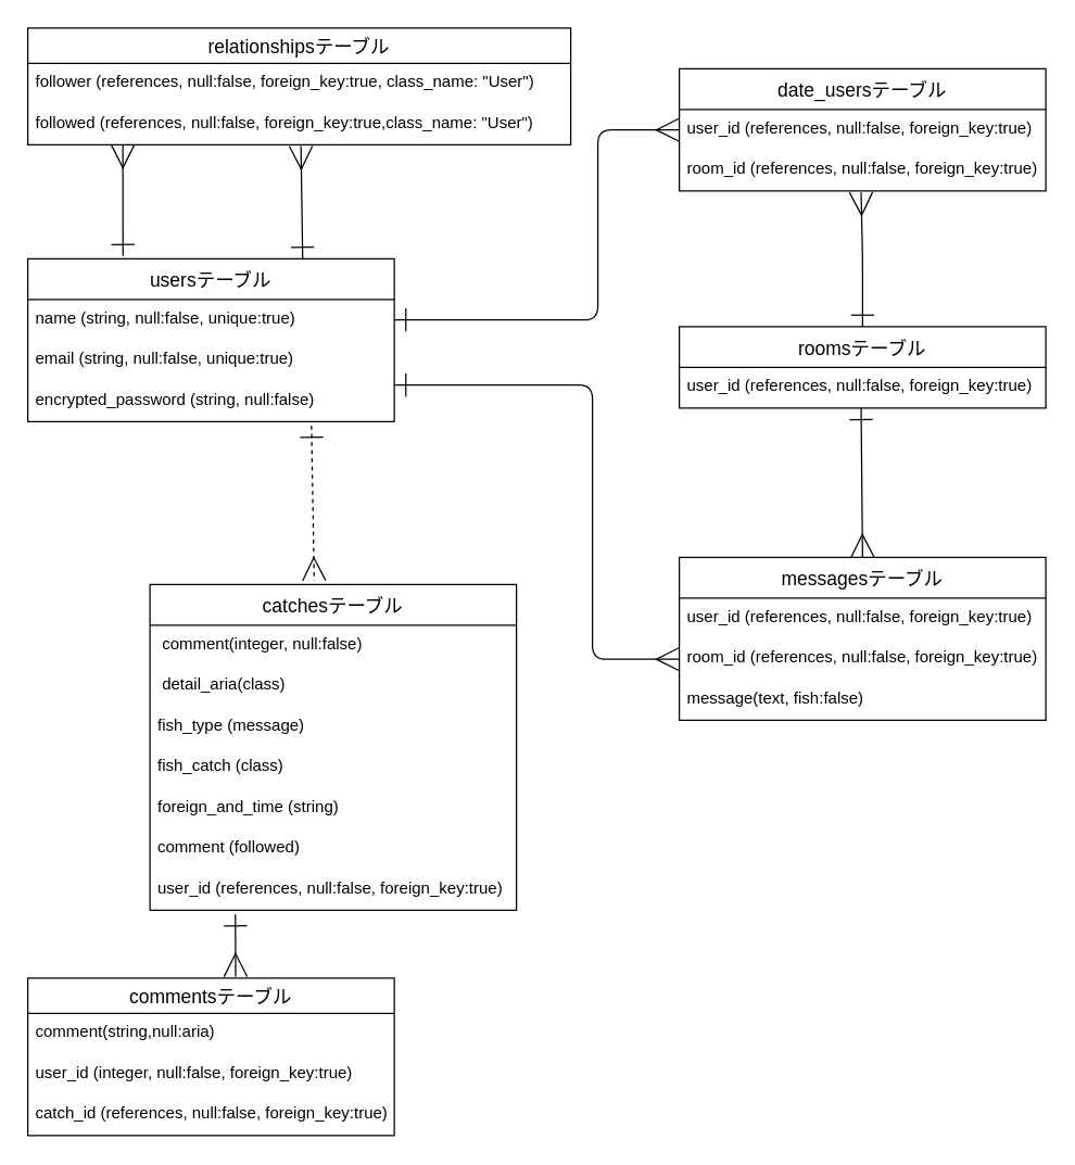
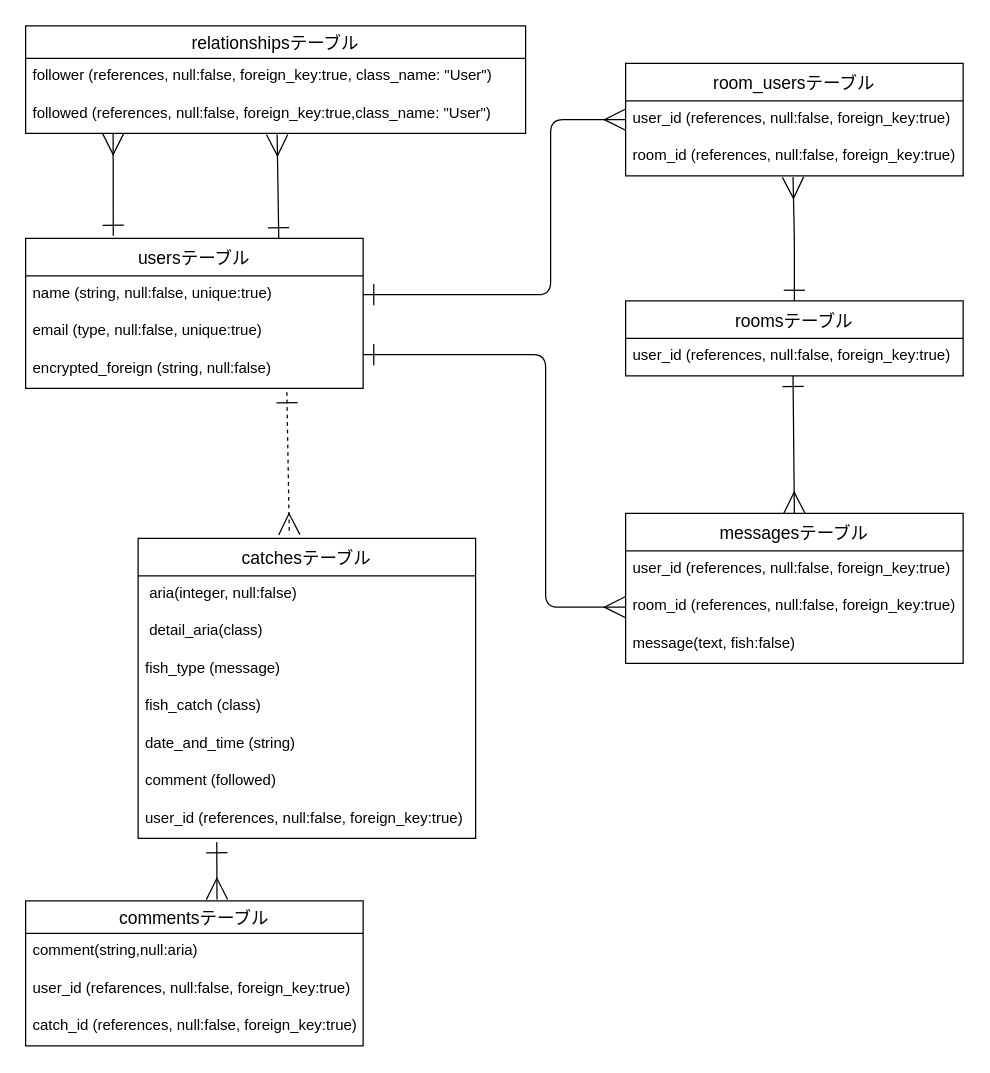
  <mxCell id="0" />
  <mxCell id="1" parent="0" />
  <mxCell id="2" value="usersテーブル" style="swimlane;fontStyle=0;childLayout=stackLayout;horizontal=1;startSize=30;horizontalStack=0;resizeParent=1;resizeParentMax=0;resizeLast=0;collapsible=1;marginBottom=0;align=center;fontSize=14;" parent="1" vertex="1"><mxGeometry x="20" y="190" width="270" height="120" as="geometry" /></mxCell>
  <mxCell id="3" value="name (string, null:false, unique:true)" style="text;strokeColor=none;fillColor=none;spacingLeft=4;spacingRight=4;overflow=hidden;rotatable=0;points=[[0,0.5],[1,0.5]];portConstraint=eastwest;fontSize=12;" parent="2" vertex="1"><mxGeometry y="30" width="270" height="30" as="geometry" /></mxCell>
- <mxCell id="4" value="email (string, null:false, unique:true)" style="text;strokeColor=none;fillColor=none;spacingLeft=4;spacingRight=4;overflow=hidden;rotatable=0;points=[[0,0.5],[1,0.5]];portConstraint=eastwest;fontSize=12;" parent="2" vertex="1"><mxGeometry y="60" width="270" height="30" as="geometry" /></mxCell>
- <mxCell id="5" value="encrypted_password (string, null:false)" style="text;strokeColor=none;fillColor=none;spacingLeft=4;spacingRight=4;overflow=hidden;rotatable=0;points=[[0,0.5],[1,0.5]];portConstraint=eastwest;fontSize=12;" parent="2" vertex="1"><mxGeometry y="90" width="270" height="30" as="geometry" /></mxCell>
+ <mxCell id="4" value="email (type, null:false, unique:true)" style="text;strokeColor=none;fillColor=none;spacingLeft=4;spacingRight=4;overflow=hidden;rotatable=0;points=[[0,0.5],[1,0.5]];portConstraint=eastwest;fontSize=12;" parent="2" vertex="1"><mxGeometry y="60" width="270" height="30" as="geometry" /></mxCell>
+ <mxCell id="5" value="encrypted_foreign (string, null:false)" style="text;strokeColor=none;fillColor=none;spacingLeft=4;spacingRight=4;overflow=hidden;rotatable=0;points=[[0,0.5],[1,0.5]];portConstraint=eastwest;fontSize=12;" parent="2" vertex="1"><mxGeometry y="90" width="270" height="30" as="geometry" /></mxCell>
  <mxCell id="6" value="catchesテーブル" style="swimlane;fontStyle=0;childLayout=stackLayout;horizontal=1;startSize=30;horizontalStack=0;resizeParent=1;resizeParentMax=0;resizeLast=0;collapsible=1;marginBottom=0;align=center;fontSize=14;" parent="1" vertex="1"><mxGeometry x="110" y="430" width="270" height="240" as="geometry" /></mxCell>
- <mxCell id="7" value=" comment(integer, null:false)" style="text;strokeColor=none;fillColor=none;spacingLeft=4;spacingRight=4;overflow=hidden;rotatable=0;points=[[0,0.5],[1,0.5]];portConstraint=eastwest;fontSize=12;" parent="6" vertex="1"><mxGeometry y="30" width="270" height="30" as="geometry" /></mxCell>
+ <mxCell id="7" value=" aria(integer, null:false)" style="text;strokeColor=none;fillColor=none;spacingLeft=4;spacingRight=4;overflow=hidden;rotatable=0;points=[[0,0.5],[1,0.5]];portConstraint=eastwest;fontSize=12;" parent="6" vertex="1"><mxGeometry y="30" width="270" height="30" as="geometry" /></mxCell>
  <mxCell id="8" value=" detail_aria(class)" style="text;strokeColor=none;fillColor=none;spacingLeft=4;spacingRight=4;overflow=hidden;rotatable=0;points=[[0,0.5],[1,0.5]];portConstraint=eastwest;fontSize=12;" parent="6" vertex="1"><mxGeometry y="60" width="270" height="30" as="geometry" /></mxCell>
  <mxCell id="9" value="fish_type (message)" style="text;strokeColor=none;fillColor=none;spacingLeft=4;spacingRight=4;overflow=hidden;rotatable=0;points=[[0,0.5],[1,0.5]];portConstraint=eastwest;fontSize=12;" parent="6" vertex="1"><mxGeometry y="90" width="270" height="30" as="geometry" /></mxCell>
  <mxCell id="10" value="fish_catch (class)" style="text;strokeColor=none;fillColor=none;spacingLeft=4;spacingRight=4;overflow=hidden;rotatable=0;points=[[0,0.5],[1,0.5]];portConstraint=eastwest;fontSize=12;" parent="6" vertex="1"><mxGeometry y="120" width="270" height="30" as="geometry" /></mxCell>
- <mxCell id="11" value="foreign_and_time (string)" style="text;strokeColor=none;fillColor=none;spacingLeft=4;spacingRight=4;overflow=hidden;rotatable=0;points=[[0,0.5],[1,0.5]];portConstraint=eastwest;fontSize=12;" parent="6" vertex="1"><mxGeometry y="150" width="270" height="30" as="geometry" /></mxCell>
+ <mxCell id="11" value="date_and_time (string)" style="text;strokeColor=none;fillColor=none;spacingLeft=4;spacingRight=4;overflow=hidden;rotatable=0;points=[[0,0.5],[1,0.5]];portConstraint=eastwest;fontSize=12;" parent="6" vertex="1"><mxGeometry y="150" width="270" height="30" as="geometry" /></mxCell>
  <mxCell id="12" value="comment (followed)" style="text;strokeColor=none;fillColor=none;spacingLeft=4;spacingRight=4;overflow=hidden;rotatable=0;points=[[0,0.5],[1,0.5]];portConstraint=eastwest;fontSize=12;" parent="6" vertex="1"><mxGeometry y="180" width="270" height="30" as="geometry" /></mxCell>
  <mxCell id="13" value="user_id (references, null:false, foreign_key:true)" style="text;strokeColor=none;fillColor=none;spacingLeft=4;spacingRight=4;overflow=hidden;rotatable=0;points=[[0,0.5],[1,0.5]];portConstraint=eastwest;fontSize=12;" parent="6" vertex="1"><mxGeometry y="210" width="270" height="30" as="geometry" /></mxCell>
  <mxCell id="14" style="html=1;startArrow=ERone;startFill=0;endArrow=ERmany;endFill=0;startSize=15;endSize=15;exitX=0.774;exitY=1.1;exitDx=0;exitDy=0;exitPerimeter=0;entryX=0.448;entryY=-0.012;entryDx=0;entryDy=0;entryPerimeter=0;dashed=1;" parent="1" source="5" target="6" edge="1"><mxGeometry relative="1" as="geometry"><mxPoint x="230" y="320" as="sourcePoint" /><mxPoint x="230" y="420" as="targetPoint" /></mxGeometry></mxCell>
  <mxCell id="15" value="commentsテーブル" style="swimlane;fontStyle=0;childLayout=stackLayout;horizontal=1;startSize=26;horizontalStack=0;resizeParent=1;resizeParentMax=0;resizeLast=0;collapsible=1;marginBottom=0;align=center;fontSize=14;" parent="1" vertex="1"><mxGeometry x="20" y="720" width="270" height="116" as="geometry" /></mxCell>
  <mxCell id="16" value="comment(string,null:aria)" style="text;strokeColor=none;fillColor=none;spacingLeft=4;spacingRight=4;overflow=hidden;rotatable=0;points=[[0,0.5],[1,0.5]];portConstraint=eastwest;fontSize=12;" parent="15" vertex="1"><mxGeometry y="26" width="270" height="30" as="geometry" /></mxCell>
- <mxCell id="17" value="user_id (integer, null:false, foreign_key:true)" style="text;strokeColor=none;fillColor=none;spacingLeft=4;spacingRight=4;overflow=hidden;rotatable=0;points=[[0,0.5],[1,0.5]];portConstraint=eastwest;fontSize=12;" parent="15" vertex="1"><mxGeometry y="56" width="270" height="30" as="geometry" /></mxCell>
+ <mxCell id="17" value="user_id (refarences, null:false, foreign_key:true)" style="text;strokeColor=none;fillColor=none;spacingLeft=4;spacingRight=4;overflow=hidden;rotatable=0;points=[[0,0.5],[1,0.5]];portConstraint=eastwest;fontSize=12;" parent="15" vertex="1"><mxGeometry y="56" width="270" height="30" as="geometry" /></mxCell>
  <mxCell id="18" value="catch_id (references, null:false, foreign_key:true)" style="text;strokeColor=none;fillColor=none;spacingLeft=4;spacingRight=4;overflow=hidden;rotatable=0;points=[[0,0.5],[1,0.5]];portConstraint=eastwest;fontSize=12;" parent="15" vertex="1"><mxGeometry y="86" width="270" height="30" as="geometry" /></mxCell>
  <mxCell id="19" value="relationshipsテーブル" style="swimlane;fontStyle=0;childLayout=stackLayout;horizontal=1;startSize=26;horizontalStack=0;resizeParent=1;resizeParentMax=0;resizeLast=0;collapsible=1;marginBottom=0;align=center;fontSize=14;" parent="1" vertex="1"><mxGeometry x="20" y="20" width="400" height="86" as="geometry" /></mxCell>
  <mxCell id="20" value="follower (references, null:false, foreign_key:true, class_name: &quot;User&quot;)" style="text;strokeColor=none;fillColor=none;spacingLeft=4;spacingRight=4;overflow=hidden;rotatable=0;points=[[0,0.5],[1,0.5]];portConstraint=eastwest;fontSize=12;" parent="19" vertex="1"><mxGeometry y="26" width="400" height="30" as="geometry" /></mxCell>
  <mxCell id="21" value="followed (references, null:false, foreign_key:true,class_name: &quot;User&quot;)" style="text;strokeColor=none;fillColor=none;spacingLeft=4;spacingRight=4;overflow=hidden;rotatable=0;points=[[0,0.5],[1,0.5]];portConstraint=eastwest;fontSize=12;" parent="19" vertex="1"><mxGeometry y="56" width="400" height="30" as="geometry" /></mxCell>
  <mxCell id="22" style="html=1;exitX=0.473;exitY=1.067;exitDx=0;exitDy=0;startArrow=ERmany;startFill=0;endArrow=ERone;endFill=0;startSize=15;endSize=15;exitPerimeter=0;" parent="1" edge="1"><mxGeometry relative="1" as="geometry"><mxPoint x="90" y="106" as="sourcePoint" /><mxPoint x="90.1" y="187.99" as="targetPoint" /></mxGeometry></mxCell>
  <mxCell id="23" style="html=1;exitX=0.503;exitY=1.033;exitDx=0;exitDy=0;startArrow=ERmany;startFill=0;endArrow=ERone;endFill=0;startSize=15;endSize=15;exitPerimeter=0;entryX=0.75;entryY=0;entryDx=0;entryDy=0;" parent="1" source="21" target="2" edge="1"><mxGeometry relative="1" as="geometry"><mxPoint x="160" y="100" as="sourcePoint" /><mxPoint x="162" y="190" as="targetPoint" /></mxGeometry></mxCell>
  <mxCell id="24" style="html=1;startArrow=ERone;startFill=0;endArrow=ERmany;endFill=0;startSize=15;endSize=15;edgeStyle=orthogonalEdgeStyle;entryX=0;entryY=0.5;entryDx=0;entryDy=0;exitX=1;exitY=0.5;exitDx=0;exitDy=0;" parent="1" source="3" target="26" edge="1"><mxGeometry relative="1" as="geometry"><mxPoint x="310" y="258" as="sourcePoint" /><mxPoint x="460" y="260" as="targetPoint" /><Array as="points"><mxPoint x="440" y="235" /><mxPoint x="440" y="95" /></Array></mxGeometry></mxCell>
- <mxCell id="25" value="date_usersテーブル" style="swimlane;fontStyle=0;childLayout=stackLayout;horizontal=1;startSize=30;horizontalStack=0;resizeParent=1;resizeParentMax=0;resizeLast=0;collapsible=1;marginBottom=0;align=center;fontSize=14;" parent="1" vertex="1"><mxGeometry x="500" y="50" width="270" height="90" as="geometry" /></mxCell>
+ <mxCell id="25" value="room_usersテーブル" style="swimlane;fontStyle=0;childLayout=stackLayout;horizontal=1;startSize=30;horizontalStack=0;resizeParent=1;resizeParentMax=0;resizeLast=0;collapsible=1;marginBottom=0;align=center;fontSize=14;" parent="1" vertex="1"><mxGeometry x="500" y="50" width="270" height="90" as="geometry" /></mxCell>
  <mxCell id="26" value="user_id (references, null:false, foreign_key:true)" style="text;strokeColor=none;fillColor=none;spacingLeft=4;spacingRight=4;overflow=hidden;rotatable=0;points=[[0,0.5],[1,0.5]];portConstraint=eastwest;fontSize=12;" parent="25" vertex="1"><mxGeometry y="30" width="270" height="30" as="geometry" /></mxCell>
  <mxCell id="27" value="room_id (references, null:false, foreign_key:true)" style="text;strokeColor=none;fillColor=none;spacingLeft=4;spacingRight=4;overflow=hidden;rotatable=0;points=[[0,0.5],[1,0.5]];portConstraint=eastwest;fontSize=12;" parent="25" vertex="1"><mxGeometry y="60" width="270" height="30" as="geometry" /></mxCell>
  <mxCell id="28" value="roomsテーブル" style="swimlane;fontStyle=0;childLayout=stackLayout;horizontal=1;startSize=30;horizontalStack=0;resizeParent=1;resizeParentMax=0;resizeLast=0;collapsible=1;marginBottom=0;align=center;fontSize=14;" parent="1" vertex="1"><mxGeometry x="500" y="240" width="270" height="60" as="geometry" /></mxCell>
  <mxCell id="29" value="user_id (references, null:false, foreign_key:true)" style="text;strokeColor=none;fillColor=none;spacingLeft=4;spacingRight=4;overflow=hidden;rotatable=0;points=[[0,0.5],[1,0.5]];portConstraint=eastwest;fontSize=12;" parent="28" vertex="1"><mxGeometry y="30" width="270" height="30" as="geometry" /></mxCell>
  <mxCell id="30" value="messagesテーブル" style="swimlane;fontStyle=0;childLayout=stackLayout;horizontal=1;startSize=30;horizontalStack=0;resizeParent=1;resizeParentMax=0;resizeLast=0;collapsible=1;marginBottom=0;align=center;fontSize=14;" parent="1" vertex="1"><mxGeometry x="500" y="410" width="270" height="120" as="geometry" /></mxCell>
  <mxCell id="31" value="user_id (references, null:false, foreign_key:true)" style="text;strokeColor=none;fillColor=none;spacingLeft=4;spacingRight=4;overflow=hidden;rotatable=0;points=[[0,0.5],[1,0.5]];portConstraint=eastwest;fontSize=12;" parent="30" vertex="1"><mxGeometry y="30" width="270" height="30" as="geometry" /></mxCell>
  <mxCell id="32" value="room_id (references, null:false, foreign_key:true)" style="text;strokeColor=none;fillColor=none;spacingLeft=4;spacingRight=4;overflow=hidden;rotatable=0;points=[[0,0.5],[1,0.5]];portConstraint=eastwest;fontSize=12;" parent="30" vertex="1"><mxGeometry y="60" width="270" height="30" as="geometry" /></mxCell>
  <mxCell id="33" value="message(text, fish:false)" style="text;strokeColor=none;fillColor=none;spacingLeft=4;spacingRight=4;overflow=hidden;rotatable=0;points=[[0,0.5],[1,0.5]];portConstraint=eastwest;fontSize=12;" parent="30" vertex="1"><mxGeometry y="90" width="270" height="30" as="geometry" /></mxCell>
  <mxCell id="34" style="html=1;startArrow=ERone;startFill=0;endArrow=ERmany;endFill=0;startSize=15;endSize=15;exitX=1.015;exitY=0.267;exitDx=0;exitDy=0;exitPerimeter=0;edgeStyle=orthogonalEdgeStyle;" parent="1" target="32" edge="1"><mxGeometry relative="1" as="geometry"><mxPoint x="290" y="283.01" as="sourcePoint" /><mxPoint x="496" y="480" as="targetPoint" /><Array as="points"><mxPoint x="436" y="283" /><mxPoint x="436" y="485" /></Array></mxGeometry></mxCell>
  <mxCell id="35" style="html=1;startArrow=ERone;startFill=0;endArrow=ERmany;endFill=0;startSize=15;endSize=15;exitX=0.496;exitY=1;exitDx=0;exitDy=0;exitPerimeter=0;entryX=0.5;entryY=0;entryDx=0;entryDy=0;" parent="1" source="29" target="30" edge="1"><mxGeometry relative="1" as="geometry"><mxPoint x="630" y="300" as="sourcePoint" /><mxPoint x="632" y="400" as="targetPoint" /></mxGeometry></mxCell>
  <mxCell id="36" style="html=1;startArrow=ERone;startFill=0;endArrow=ERmany;endFill=0;startSize=15;endSize=15;exitX=0.5;exitY=0;exitDx=0;exitDy=0;entryX=0.496;entryY=1.033;entryDx=0;entryDy=0;entryPerimeter=0;" parent="1" source="28" target="27" edge="1"><mxGeometry relative="1" as="geometry"><mxPoint x="643.92" y="215" as="sourcePoint" /><mxPoint x="645" y="325" as="targetPoint" /><Array as="points"><mxPoint x="635" y="190" /></Array></mxGeometry></mxCell>
  <mxCell id="37" style="html=1;exitX=0.233;exitY=1.1;exitDx=0;exitDy=0;startArrow=ERone;startFill=0;endArrow=ERmany;endFill=0;startSize=15;endSize=15;entryX=0.567;entryY=-0.009;entryDx=0;entryDy=0;entryPerimeter=0;exitPerimeter=0;" parent="1" source="13" target="15" edge="1"><mxGeometry relative="1" as="geometry"><mxPoint x="172.16" y="349.01" as="sourcePoint" /><mxPoint x="170" y="750.984" as="targetPoint" /></mxGeometry></mxCell>
